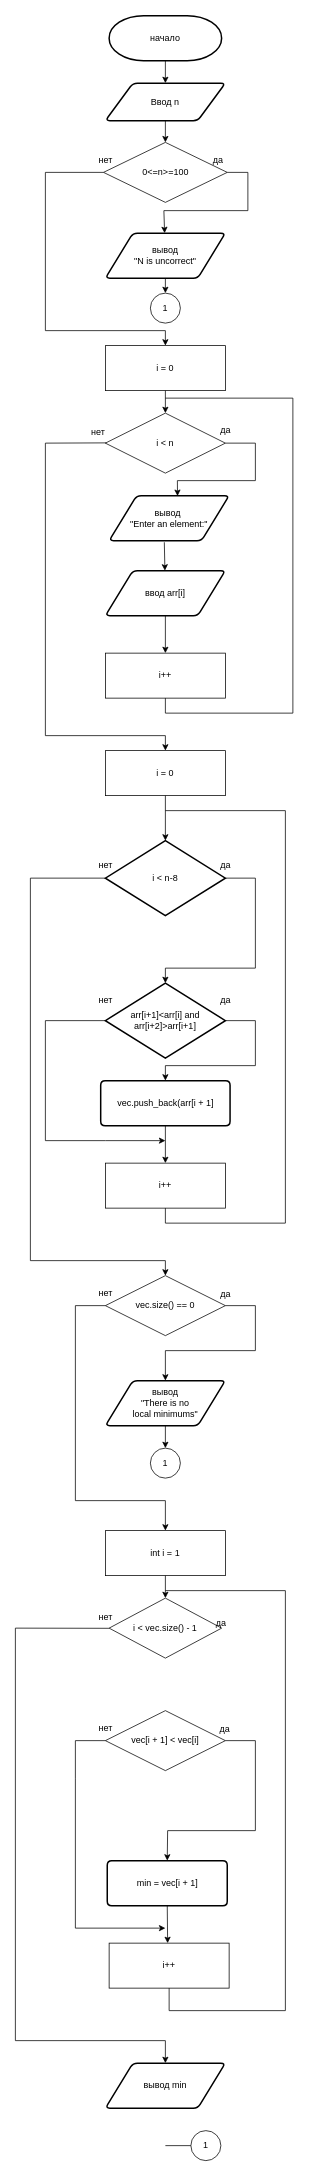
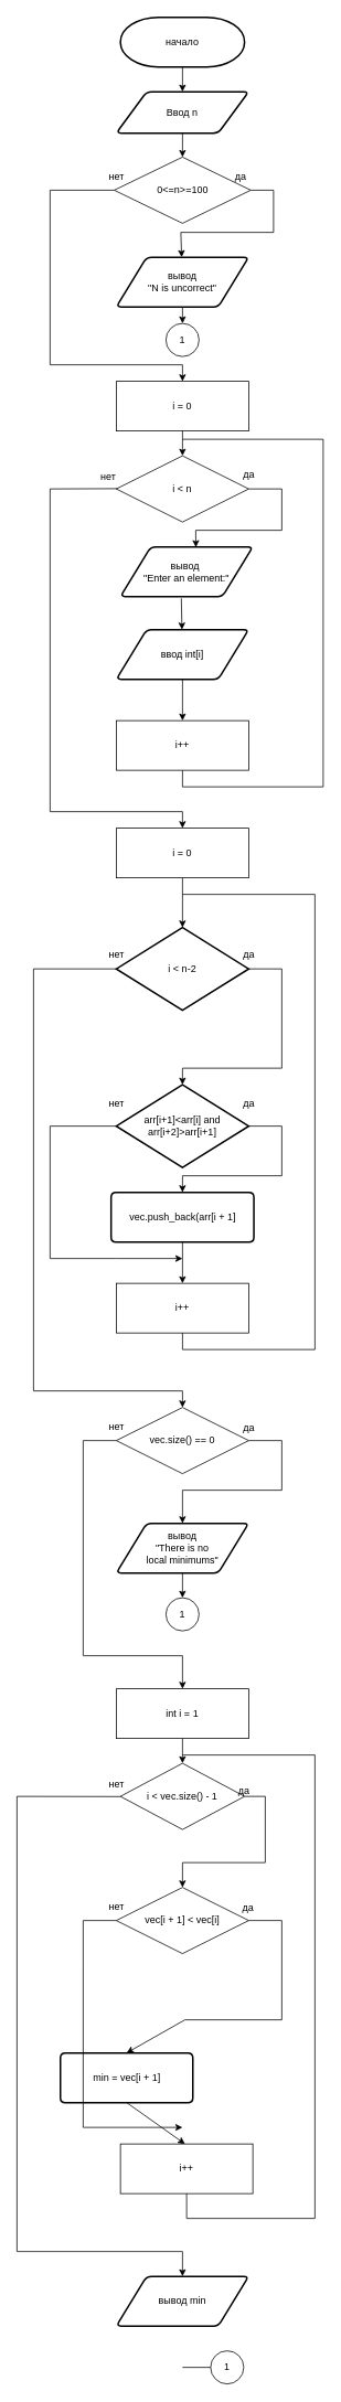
  <mxCell id="0" />
  <mxCell id="1" parent="0" />
  <mxCell id="2" value="начало" style="strokeWidth=2;html=1;shape=mxgraph.flowchart.terminator;whiteSpace=wrap;" parent="1" vertex="1"><mxGeometry x="145" y="20" width="150" height="60" as="geometry" /></mxCell>
  <mxCell id="3" value="Ввод n" style="shape=parallelogram;html=1;strokeWidth=2;perimeter=parallelogramPerimeter;whiteSpace=wrap;rounded=1;arcSize=12;size=0.23;" parent="1" vertex="1"><mxGeometry x="140" y="110" width="160" height="50" as="geometry" /></mxCell>
  <mxCell id="4" value="0&amp;lt;=n&amp;gt;=100" style="rhombus;whiteSpace=wrap;html=1;" parent="1" vertex="1"><mxGeometry x="137.5" y="189" width="165" height="80" as="geometry" /></mxCell>
  <mxCell id="5" value="нет" style="text;html=1;align=center;verticalAlign=middle;resizable=0;points=[];autosize=1;strokeColor=none;fillColor=none;" parent="1" vertex="1"><mxGeometry x="120" y="198" width="40" height="30" as="geometry" /></mxCell>
  <mxCell id="6" value="да" style="text;html=1;align=center;verticalAlign=middle;resizable=0;points=[];autosize=1;strokeColor=none;fillColor=none;" parent="1" vertex="1"><mxGeometry x="270" y="198" width="40" height="30" as="geometry" /></mxCell>
  <mxCell id="7" value="вывод&lt;br&gt;&quot;N is uncorrect&quot;" style="shape=parallelogram;html=1;strokeWidth=2;perimeter=parallelogramPerimeter;whiteSpace=wrap;rounded=1;arcSize=12;size=0.23;" parent="1" vertex="1"><mxGeometry x="140" y="310" width="160" height="60" as="geometry" /></mxCell>
  <mxCell id="8" value="" style="endArrow=classic;html=1;rounded=0;exitX=1;exitY=0.5;exitDx=0;exitDy=0;" parent="1" source="4" target="7" edge="1"><mxGeometry width="50" height="50" relative="1" as="geometry"><mxPoint x="240" y="360" as="sourcePoint" /><mxPoint x="350" y="290" as="targetPoint" /><Array as="points"><mxPoint x="330" y="229" /><mxPoint x="330" y="280" /><mxPoint x="218" y="280" /></Array></mxGeometry></mxCell>
  <mxCell id="9" value="" style="endArrow=classic;html=1;rounded=0;exitX=0.5;exitY=1;exitDx=0;exitDy=0;exitPerimeter=0;entryX=0.5;entryY=0;entryDx=0;entryDy=0;" parent="1" source="2" target="3" edge="1"><mxGeometry width="50" height="50" relative="1" as="geometry"><mxPoint x="240" y="280" as="sourcePoint" /><mxPoint x="290" y="230" as="targetPoint" /></mxGeometry></mxCell>
  <mxCell id="10" value="" style="endArrow=classic;html=1;rounded=0;exitX=0.5;exitY=1;exitDx=0;exitDy=0;entryX=0.5;entryY=0;entryDx=0;entryDy=0;" parent="1" source="3" target="4" edge="1"><mxGeometry width="50" height="50" relative="1" as="geometry"><mxPoint x="240" y="280" as="sourcePoint" /><mxPoint x="290" y="230" as="targetPoint" /></mxGeometry></mxCell>
  <mxCell id="11" value="i = 0" style="rounded=0;whiteSpace=wrap;html=1;" parent="1" vertex="1"><mxGeometry x="140" y="460" width="160" height="60" as="geometry" /></mxCell>
  <mxCell id="12" value="i &amp;lt; n" style="rhombus;whiteSpace=wrap;html=1;" parent="1" vertex="1"><mxGeometry x="140" y="550" width="160" height="80" as="geometry" /></mxCell>
  <mxCell id="13" value="вывод&amp;nbsp;&lt;br&gt;&quot;Enter an element:&quot;" style="shape=parallelogram;html=1;strokeWidth=2;perimeter=parallelogramPerimeter;whiteSpace=wrap;rounded=1;arcSize=12;size=0.23;" parent="1" vertex="1"><mxGeometry x="145" y="660" width="160" height="60" as="geometry" /></mxCell>
- <mxCell id="14" value="ввод arr[i]" style="shape=parallelogram;html=1;strokeWidth=2;perimeter=parallelogramPerimeter;whiteSpace=wrap;rounded=1;arcSize=12;size=0.23;" parent="1" vertex="1"><mxGeometry x="140" y="760" width="160" height="60" as="geometry" /></mxCell>
+ <mxCell id="14" value="ввод int[i]" style="shape=parallelogram;html=1;strokeWidth=2;perimeter=parallelogramPerimeter;whiteSpace=wrap;rounded=1;arcSize=12;size=0.23;" parent="1" vertex="1"><mxGeometry x="140" y="760" width="160" height="60" as="geometry" /></mxCell>
  <mxCell id="15" value="i++" style="rounded=0;whiteSpace=wrap;html=1;" parent="1" vertex="1"><mxGeometry x="140" y="870" width="160" height="60" as="geometry" /></mxCell>
  <mxCell id="16" value="1" style="ellipse;whiteSpace=wrap;html=1;aspect=fixed;" parent="1" vertex="1"><mxGeometry x="200" y="390" width="40" height="40" as="geometry" /></mxCell>
  <mxCell id="17" value="" style="endArrow=classic;html=1;rounded=0;exitX=0.5;exitY=1;exitDx=0;exitDy=0;entryX=0.5;entryY=0;entryDx=0;entryDy=0;" parent="1" source="7" target="16" edge="1"><mxGeometry width="50" height="50" relative="1" as="geometry"><mxPoint x="260" y="490" as="sourcePoint" /><mxPoint x="310" y="440" as="targetPoint" /></mxGeometry></mxCell>
  <mxCell id="18" value="" style="endArrow=classic;html=1;rounded=0;exitX=0;exitY=0.5;exitDx=0;exitDy=0;entryX=0.5;entryY=0;entryDx=0;entryDy=0;" parent="1" source="4" target="11" edge="1"><mxGeometry width="50" height="50" relative="1" as="geometry"><mxPoint x="240" y="420" as="sourcePoint" /><mxPoint x="290" y="370" as="targetPoint" /><Array as="points"><mxPoint x="60" y="229" /><mxPoint x="60" y="440" /><mxPoint x="220" y="440" /></Array></mxGeometry></mxCell>
  <mxCell id="19" value="" style="endArrow=classic;html=1;rounded=0;exitX=0.5;exitY=1;exitDx=0;exitDy=0;" parent="1" source="11" target="12" edge="1"><mxGeometry width="50" height="50" relative="1" as="geometry"><mxPoint x="240" y="500" as="sourcePoint" /><mxPoint x="290" y="450" as="targetPoint" /></mxGeometry></mxCell>
  <mxCell id="20" value="" style="endArrow=classic;html=1;rounded=0;exitX=1;exitY=0.5;exitDx=0;exitDy=0;entryX=0.57;entryY=0.008;entryDx=0;entryDy=0;entryPerimeter=0;" parent="1" source="12" target="13" edge="1"><mxGeometry width="50" height="50" relative="1" as="geometry"><mxPoint x="240" y="670" as="sourcePoint" /><mxPoint x="290" y="620" as="targetPoint" /><Array as="points"><mxPoint x="340" y="590" /><mxPoint x="340" y="640" /><mxPoint x="236" y="640" /></Array></mxGeometry></mxCell>
  <mxCell id="21" value="нет" style="text;html=1;align=center;verticalAlign=middle;resizable=0;points=[];autosize=1;strokeColor=none;fillColor=none;" parent="1" vertex="1"><mxGeometry x="110" y="560" width="40" height="30" as="geometry" /></mxCell>
  <mxCell id="22" value="да" style="text;html=1;align=center;verticalAlign=middle;resizable=0;points=[];autosize=1;strokeColor=none;fillColor=none;" parent="1" vertex="1"><mxGeometry x="280" y="558" width="40" height="30" as="geometry" /></mxCell>
  <mxCell id="23" value="" style="endArrow=classic;html=1;rounded=0;exitX=0.46;exitY=1.036;exitDx=0;exitDy=0;exitPerimeter=0;" parent="1" source="13" target="14" edge="1"><mxGeometry width="50" height="50" relative="1" as="geometry"><mxPoint x="240" y="750" as="sourcePoint" /><mxPoint x="290" y="700" as="targetPoint" /></mxGeometry></mxCell>
  <mxCell id="24" value="" style="endArrow=classic;html=1;rounded=0;exitX=0.5;exitY=1;exitDx=0;exitDy=0;" parent="1" source="14" target="15" edge="1"><mxGeometry width="50" height="50" relative="1" as="geometry"><mxPoint x="240" y="750" as="sourcePoint" /><mxPoint x="290" y="700" as="targetPoint" /></mxGeometry></mxCell>
  <mxCell id="25" value="i = 0" style="rounded=0;whiteSpace=wrap;html=1;" parent="1" vertex="1"><mxGeometry x="140" y="1000" width="160" height="60" as="geometry" /></mxCell>
  <mxCell id="26" value="" style="endArrow=classic;html=1;rounded=0;exitX=0.779;exitY=0.989;exitDx=0;exitDy=0;exitPerimeter=0;entryX=0.5;entryY=0;entryDx=0;entryDy=0;" parent="1" source="21" target="25" edge="1"><mxGeometry width="50" height="50" relative="1" as="geometry"><mxPoint x="150" y="770" as="sourcePoint" /><mxPoint x="200" y="720" as="targetPoint" /><Array as="points"><mxPoint x="60" y="590" /><mxPoint x="60" y="980" /><mxPoint x="220" y="980" /></Array></mxGeometry></mxCell>
- <mxCell id="27" value="i &amp;lt; n-8" style="strokeWidth=2;html=1;shape=mxgraph.flowchart.decision;whiteSpace=wrap;" parent="1" vertex="1"><mxGeometry x="140" y="1120" width="160" height="100" as="geometry" /></mxCell>
+ <mxCell id="27" value="i &amp;lt; n-2" style="strokeWidth=2;html=1;shape=mxgraph.flowchart.decision;whiteSpace=wrap;" parent="1" vertex="1"><mxGeometry x="140" y="1120" width="160" height="100" as="geometry" /></mxCell>
  <mxCell id="28" value="arr[i+1]&amp;lt;arr[i] and&lt;br&gt;arr[i+2]&amp;gt;arr[i+1]" style="strokeWidth=2;html=1;shape=mxgraph.flowchart.decision;whiteSpace=wrap;" parent="1" vertex="1"><mxGeometry x="140" y="1310" width="160" height="100" as="geometry" /></mxCell>
  <mxCell id="29" value="vec.push_back(arr[i + 1]" style="shape=parallelogram;html=1;strokeWidth=2;perimeter=parallelogramPerimeter;whiteSpace=wrap;rounded=1;arcSize=12;size=0;" parent="1" vertex="1"><mxGeometry x="133.75" y="1440" width="172.5" height="60" as="geometry" /></mxCell>
  <mxCell id="30" value="i++" style="rounded=0;whiteSpace=wrap;html=1;" parent="1" vertex="1"><mxGeometry x="140" y="1550" width="160" height="60" as="geometry" /></mxCell>
  <mxCell id="31" value="" style="endArrow=classic;html=1;rounded=0;exitX=0.5;exitY=1;exitDx=0;exitDy=0;" parent="1" source="25" target="27" edge="1"><mxGeometry width="50" height="50" relative="1" as="geometry"><mxPoint x="150" y="1100" as="sourcePoint" /><mxPoint x="200" y="1050" as="targetPoint" /></mxGeometry></mxCell>
  <mxCell id="32" value="да" style="text;html=1;align=center;verticalAlign=middle;resizable=0;points=[];autosize=1;strokeColor=none;fillColor=none;" parent="1" vertex="1"><mxGeometry x="280" y="1138" width="40" height="30" as="geometry" /></mxCell>
  <mxCell id="33" value="нет" style="text;html=1;align=center;verticalAlign=middle;resizable=0;points=[];autosize=1;strokeColor=none;fillColor=none;" parent="1" vertex="1"><mxGeometry x="120" y="1138" width="40" height="30" as="geometry" /></mxCell>
  <mxCell id="34" value="да" style="text;html=1;align=center;verticalAlign=middle;resizable=0;points=[];autosize=1;strokeColor=none;fillColor=none;" parent="1" vertex="1"><mxGeometry x="280" y="1318" width="40" height="30" as="geometry" /></mxCell>
  <mxCell id="35" value="нет" style="text;html=1;align=center;verticalAlign=middle;resizable=0;points=[];autosize=1;strokeColor=none;fillColor=none;" parent="1" vertex="1"><mxGeometry x="120" y="1318" width="40" height="30" as="geometry" /></mxCell>
  <mxCell id="36" value="" style="endArrow=classic;html=1;rounded=0;entryX=0.5;entryY=0;entryDx=0;entryDy=0;entryPerimeter=0;exitX=1;exitY=0.5;exitDx=0;exitDy=0;exitPerimeter=0;" parent="1" source="27" target="28" edge="1"><mxGeometry width="50" height="50" relative="1" as="geometry"><mxPoint x="150" y="1350" as="sourcePoint" /><mxPoint x="200" y="1300" as="targetPoint" /><Array as="points"><mxPoint x="340" y="1170" /><mxPoint x="340" y="1290" /><mxPoint x="220" y="1290" /></Array></mxGeometry></mxCell>
  <mxCell id="37" value="" style="endArrow=none;html=1;rounded=0;exitX=0.5;exitY=1;exitDx=0;exitDy=0;" parent="1" source="15" edge="1"><mxGeometry width="50" height="50" relative="1" as="geometry"><mxPoint x="130" y="900" as="sourcePoint" /><mxPoint x="220" y="530" as="targetPoint" /><Array as="points"><mxPoint x="220" y="950" /><mxPoint x="390" y="950" /><mxPoint x="390" y="530" /></Array></mxGeometry></mxCell>
  <mxCell id="38" value="" style="endArrow=none;html=1;rounded=0;entryX=0.5;entryY=1;entryDx=0;entryDy=0;" parent="1" target="30" edge="1"><mxGeometry width="50" height="50" relative="1" as="geometry"><mxPoint x="220" y="1080" as="sourcePoint" /><mxPoint x="180" y="1310" as="targetPoint" /><Array as="points"><mxPoint x="380" y="1080" /><mxPoint x="380" y="1630" /><mxPoint x="220" y="1630" /></Array></mxGeometry></mxCell>
  <mxCell id="39" value="" style="endArrow=classic;html=1;rounded=0;exitX=1;exitY=0.5;exitDx=0;exitDy=0;exitPerimeter=0;entryX=0.5;entryY=0;entryDx=0;entryDy=0;" parent="1" source="28" target="29" edge="1"><mxGeometry width="50" height="50" relative="1" as="geometry"><mxPoint x="130" y="1360" as="sourcePoint" /><mxPoint x="180" y="1310" as="targetPoint" /><Array as="points"><mxPoint x="340" y="1360" /><mxPoint x="340" y="1420" /><mxPoint x="220" y="1420" /></Array></mxGeometry></mxCell>
  <mxCell id="40" value="" style="endArrow=classic;html=1;rounded=0;exitX=0.5;exitY=1;exitDx=0;exitDy=0;entryX=0.5;entryY=0;entryDx=0;entryDy=0;" parent="1" source="29" target="30" edge="1"><mxGeometry width="50" height="50" relative="1" as="geometry"><mxPoint x="130" y="1360" as="sourcePoint" /><mxPoint x="180" y="1310" as="targetPoint" /></mxGeometry></mxCell>
  <mxCell id="41" value="vec.size() == 0" style="rhombus;whiteSpace=wrap;html=1;" parent="1" vertex="1"><mxGeometry x="140" y="1700" width="160" height="80" as="geometry" /></mxCell>
  <mxCell id="42" value="" style="endArrow=classic;html=1;rounded=0;exitX=0;exitY=0.5;exitDx=0;exitDy=0;exitPerimeter=0;" parent="1" source="28" edge="1"><mxGeometry width="50" height="50" relative="1" as="geometry"><mxPoint x="140" y="1170" as="sourcePoint" /><mxPoint x="220" y="1520" as="targetPoint" /><Array as="points"><mxPoint x="60" y="1360" /><mxPoint x="60" y="1520" /><mxPoint x="140" y="1520" /><mxPoint x="220" y="1520" /></Array></mxGeometry></mxCell>
  <mxCell id="43" value="" style="endArrow=classic;html=1;rounded=0;entryX=0.5;entryY=0;entryDx=0;entryDy=0;" parent="1" target="41" edge="1"><mxGeometry width="50" height="50" relative="1" as="geometry"><mxPoint x="140" y="1170" as="sourcePoint" /><mxPoint x="220" y="1240" as="targetPoint" /><Array as="points"><mxPoint x="40" y="1170" /><mxPoint x="40" y="1680" /><mxPoint x="220" y="1680" /></Array></mxGeometry></mxCell>
  <mxCell id="44" value="да" style="text;html=1;align=center;verticalAlign=middle;resizable=0;points=[];autosize=1;strokeColor=none;fillColor=none;" parent="1" vertex="1"><mxGeometry x="280" y="1710" width="40" height="30" as="geometry" /></mxCell>
  <mxCell id="45" value="нет" style="text;html=1;align=center;verticalAlign=middle;resizable=0;points=[];autosize=1;strokeColor=none;fillColor=none;" parent="1" vertex="1"><mxGeometry x="120" y="1708" width="40" height="30" as="geometry" /></mxCell>
  <mxCell id="46" value="вывод&lt;br&gt;&quot;There is no &lt;br&gt;local minimums&quot;" style="shape=parallelogram;html=1;strokeWidth=2;perimeter=parallelogramPerimeter;whiteSpace=wrap;rounded=1;arcSize=12;size=0.23;" parent="1" vertex="1"><mxGeometry x="140" y="1840" width="160" height="60" as="geometry" /></mxCell>
  <mxCell id="47" value="" style="endArrow=classic;html=1;rounded=0;exitX=1;exitY=0.5;exitDx=0;exitDy=0;entryX=0.5;entryY=0;entryDx=0;entryDy=0;" parent="1" source="41" target="46" edge="1"><mxGeometry width="50" height="50" relative="1" as="geometry"><mxPoint x="130" y="1900" as="sourcePoint" /><mxPoint x="180" y="1850" as="targetPoint" /><Array as="points"><mxPoint x="340" y="1740" /><mxPoint x="340" y="1800" /><mxPoint x="220" y="1800" /></Array></mxGeometry></mxCell>
  <mxCell id="48" value="1" style="ellipse;whiteSpace=wrap;html=1;aspect=fixed;" parent="1" vertex="1"><mxGeometry x="200" y="1930" width="40" height="40" as="geometry" /></mxCell>
  <mxCell id="49" value="" style="endArrow=classic;html=1;rounded=0;entryX=0.5;entryY=0;entryDx=0;entryDy=0;exitX=0.5;exitY=1;exitDx=0;exitDy=0;" parent="1" source="46" target="48" edge="1"><mxGeometry width="50" height="50" relative="1" as="geometry"><mxPoint x="130" y="1810" as="sourcePoint" /><mxPoint x="180" y="1760" as="targetPoint" /></mxGeometry></mxCell>
  <mxCell id="50" value="i &lt; vec.size() - 1" style="rhombus;whiteSpace=wrap;html=1;" parent="1" vertex="1"><mxGeometry x="145" y="2130" width="150" height="80" as="geometry" /></mxCell>
  <mxCell id="51" value="int i = 1" style="rounded=0;whiteSpace=wrap;html=1;" parent="1" vertex="1"><mxGeometry x="140" y="2040" width="160" height="60" as="geometry" /></mxCell>
  <mxCell id="52" value="" style="endArrow=classic;html=1;rounded=0;exitX=0;exitY=0.5;exitDx=0;exitDy=0;" parent="1" source="41" edge="1"><mxGeometry width="50" height="50" relative="1" as="geometry"><mxPoint x="130" y="2000" as="sourcePoint" /><mxPoint x="220" y="2040" as="targetPoint" /><Array as="points"><mxPoint x="100" y="1740" /><mxPoint x="100" y="2000" /><mxPoint x="220" y="2000" /></Array></mxGeometry></mxCell>
  <mxCell id="53" value="" style="endArrow=classic;html=1;rounded=0;exitX=0.5;exitY=1;exitDx=0;exitDy=0;entryX=0.5;entryY=0;entryDx=0;entryDy=0;" parent="1" source="51" target="50" edge="1"><mxGeometry width="50" height="50" relative="1" as="geometry"><mxPoint x="80" y="2000" as="sourcePoint" /><mxPoint x="130" y="1950" as="targetPoint" /></mxGeometry></mxCell>
  <mxCell id="54" value="i++" style="rounded=0;whiteSpace=wrap;html=1;" parent="1" vertex="1"><mxGeometry x="145" y="2590" width="160" height="60" as="geometry" /></mxCell>
  <mxCell id="55" value="" style="endArrow=none;html=1;rounded=0;entryX=0.5;entryY=1;entryDx=0;entryDy=0;" parent="1" target="54" edge="1"><mxGeometry width="50" height="50" relative="1" as="geometry"><mxPoint x="220" y="2120" as="sourcePoint" /><mxPoint x="140" y="2110" as="targetPoint" /><Array as="points"><mxPoint x="380" y="2120" /><mxPoint x="380" y="2680" /><mxPoint x="225" y="2680" /></Array></mxGeometry></mxCell>
  <mxCell id="56" value="да" style="text;html=1;align=center;verticalAlign=middle;resizable=0;points=[];autosize=1;strokeColor=none;fillColor=none;" parent="1" vertex="1"><mxGeometry x="274" y="2148" width="40" height="30" as="geometry" /></mxCell>
  <mxCell id="57" value="нет" style="text;html=1;align=center;verticalAlign=middle;resizable=0;points=[];autosize=1;strokeColor=none;fillColor=none;" parent="1" vertex="1"><mxGeometry x="120" y="2140" width="40" height="30" as="geometry" /></mxCell>
  <mxCell id="58" value="vec[i + 1] &lt; vec[i]" style="rhombus;whiteSpace=wrap;html=1;" parent="1" vertex="1"><mxGeometry x="140" y="2280" width="160" height="80" as="geometry" /></mxCell>
  <mxCell id="59" value="да" style="text;html=1;align=center;verticalAlign=middle;resizable=0;points=[];autosize=1;strokeColor=none;fillColor=none;" parent="1" vertex="1"><mxGeometry x="279" y="2290" width="40" height="30" as="geometry" /></mxCell>
  <mxCell id="60" value="нет" style="text;html=1;align=center;verticalAlign=middle;resizable=0;points=[];autosize=1;strokeColor=none;fillColor=none;" parent="1" vertex="1"><mxGeometry x="120" y="2288" width="40" height="30" as="geometry" /></mxCell>
- <mxCell id="61" value="min = vec[i + 1]" style="shape=parallelogram;html=1;strokeWidth=2;perimeter=parallelogramPerimeter;whiteSpace=wrap;rounded=1;arcSize=12;size=0;" parent="1" vertex="1"><mxGeometry x="142.5" y="2480" width="160" height="60" as="geometry" /></mxCell>
+ <mxCell id="61" value="min = vec[i + 1]" style="shape=parallelogram;html=1;strokeWidth=2;perimeter=parallelogramPerimeter;whiteSpace=wrap;rounded=1;arcSize=12;size=0;" parent="1" vertex="1"><mxGeometry x="72.5" y="2480" width="160" height="60" as="geometry" /></mxCell>
  <mxCell id="62" value="" style="endArrow=classic;html=1;rounded=0;exitX=1;exitY=0.5;exitDx=0;exitDy=0;entryX=0.5;entryY=0;entryDx=0;entryDy=0;" parent="1" source="58" target="61" edge="1"><mxGeometry width="50" height="50" relative="1" as="geometry"><mxPoint x="90" y="2410" as="sourcePoint" /><mxPoint x="140" y="2360" as="targetPoint" /><Array as="points"><mxPoint x="340" y="2320" /><mxPoint x="340" y="2440" /><mxPoint x="223" y="2440" /></Array></mxGeometry></mxCell>
+ <mxCell id="63" value="" style="endArrow=classic;html=1;rounded=0;exitX=1;exitY=0.5;exitDx=0;exitDy=0;entryX=0.5;entryY=0;entryDx=0;entryDy=0;" parent="1" source="50" target="58" edge="1"><mxGeometry width="50" height="50" relative="1" as="geometry"><mxPoint x="90" y="2410" as="sourcePoint" /><mxPoint x="140" y="2360" as="targetPoint" /><Array as="points"><mxPoint x="320" y="2170" /><mxPoint x="320" y="2250" /><mxPoint x="220" y="2250" /></Array></mxGeometry></mxCell>
  <mxCell id="64" value="" style="endArrow=classic;html=1;rounded=0;exitX=0.5;exitY=1;exitDx=0;exitDy=0;" parent="1" source="61" edge="1"><mxGeometry width="50" height="50" relative="1" as="geometry"><mxPoint x="130" y="2450" as="sourcePoint" /><mxPoint x="223" y="2590" as="targetPoint" /></mxGeometry></mxCell>
  <mxCell id="65" value="" style="endArrow=classic;html=1;rounded=0;exitX=0;exitY=0.5;exitDx=0;exitDy=0;" parent="1" source="58" edge="1"><mxGeometry width="50" height="50" relative="1" as="geometry"><mxPoint x="130" y="2450" as="sourcePoint" /><mxPoint x="220" y="2570" as="targetPoint" /><Array as="points"><mxPoint x="100" y="2320" /><mxPoint x="100" y="2370" /><mxPoint x="100" y="2570" /></Array></mxGeometry></mxCell>
  <mxCell id="66" value="вывод min" style="shape=parallelogram;html=1;strokeWidth=2;perimeter=parallelogramPerimeter;whiteSpace=wrap;rounded=1;arcSize=12;size=0.23;" parent="1" vertex="1"><mxGeometry x="140" y="2750" width="160" height="60" as="geometry" /></mxCell>
  <mxCell id="67" value="" style="endArrow=classic;html=1;rounded=0;exitX=0.627;exitY=1.008;exitDx=0;exitDy=0;exitPerimeter=0;entryX=0.5;entryY=0;entryDx=0;entryDy=0;" parent="1" source="57" target="66" edge="1"><mxGeometry width="50" height="50" relative="1" as="geometry"><mxPoint x="130" y="2530" as="sourcePoint" /><mxPoint x="180" y="2480" as="targetPoint" /><Array as="points"><mxPoint x="20" y="2170" /><mxPoint x="20" y="2720" /><mxPoint x="220" y="2720" /></Array></mxGeometry></mxCell>
  <mxCell id="68" value="1" style="ellipse;whiteSpace=wrap;html=1;aspect=fixed;" parent="1" vertex="1"><mxGeometry x="254" y="2840" width="40" height="40" as="geometry" /></mxCell>
  <mxCell id="69" value="" style="endArrow=none;html=1;rounded=0;entryX=0;entryY=0.5;entryDx=0;entryDy=0;" parent="1" target="68" edge="1"><mxGeometry width="50" height="50" relative="1" as="geometry"><mxPoint x="220" y="2860" as="sourcePoint" /><mxPoint x="180" y="2780" as="targetPoint" /></mxGeometry></mxCell>
